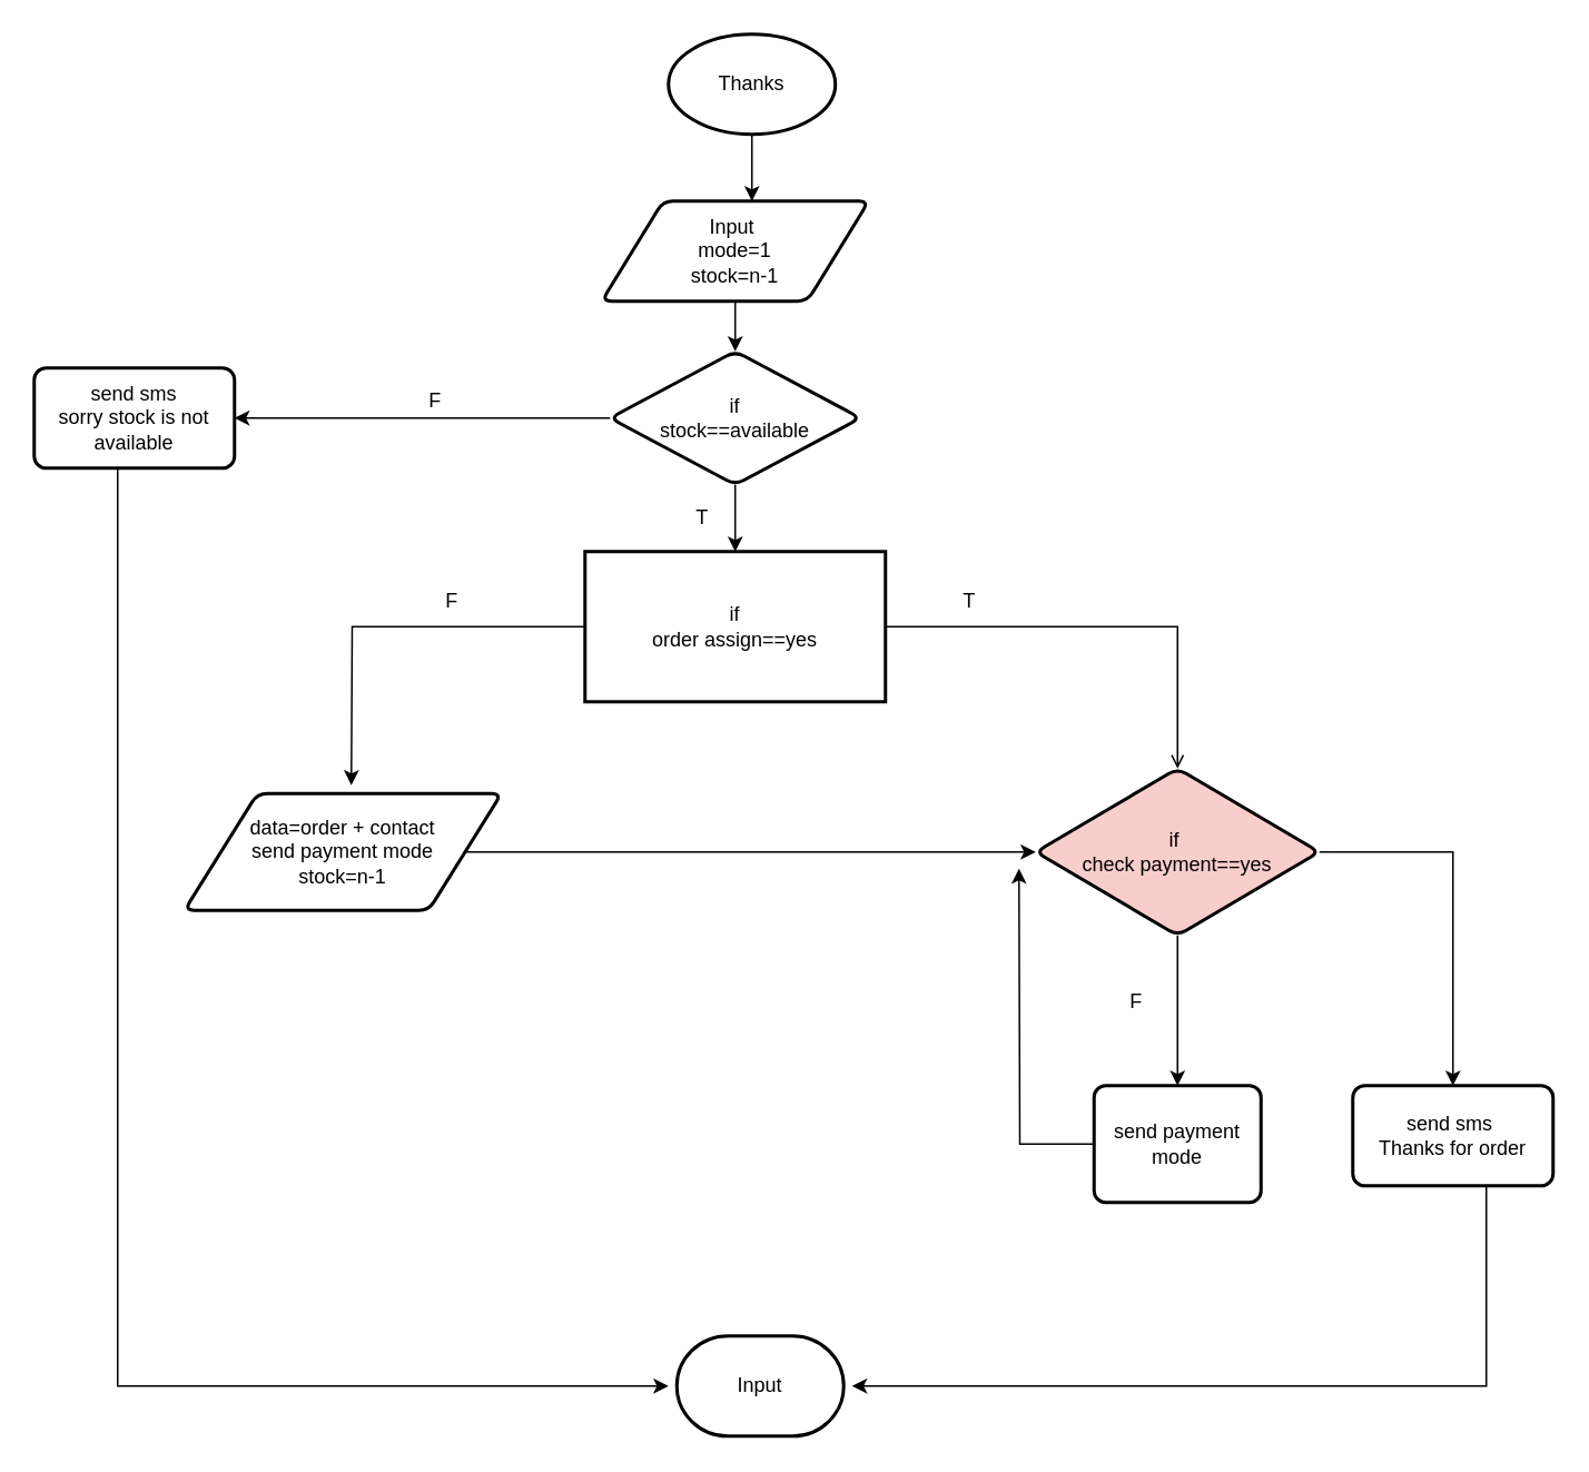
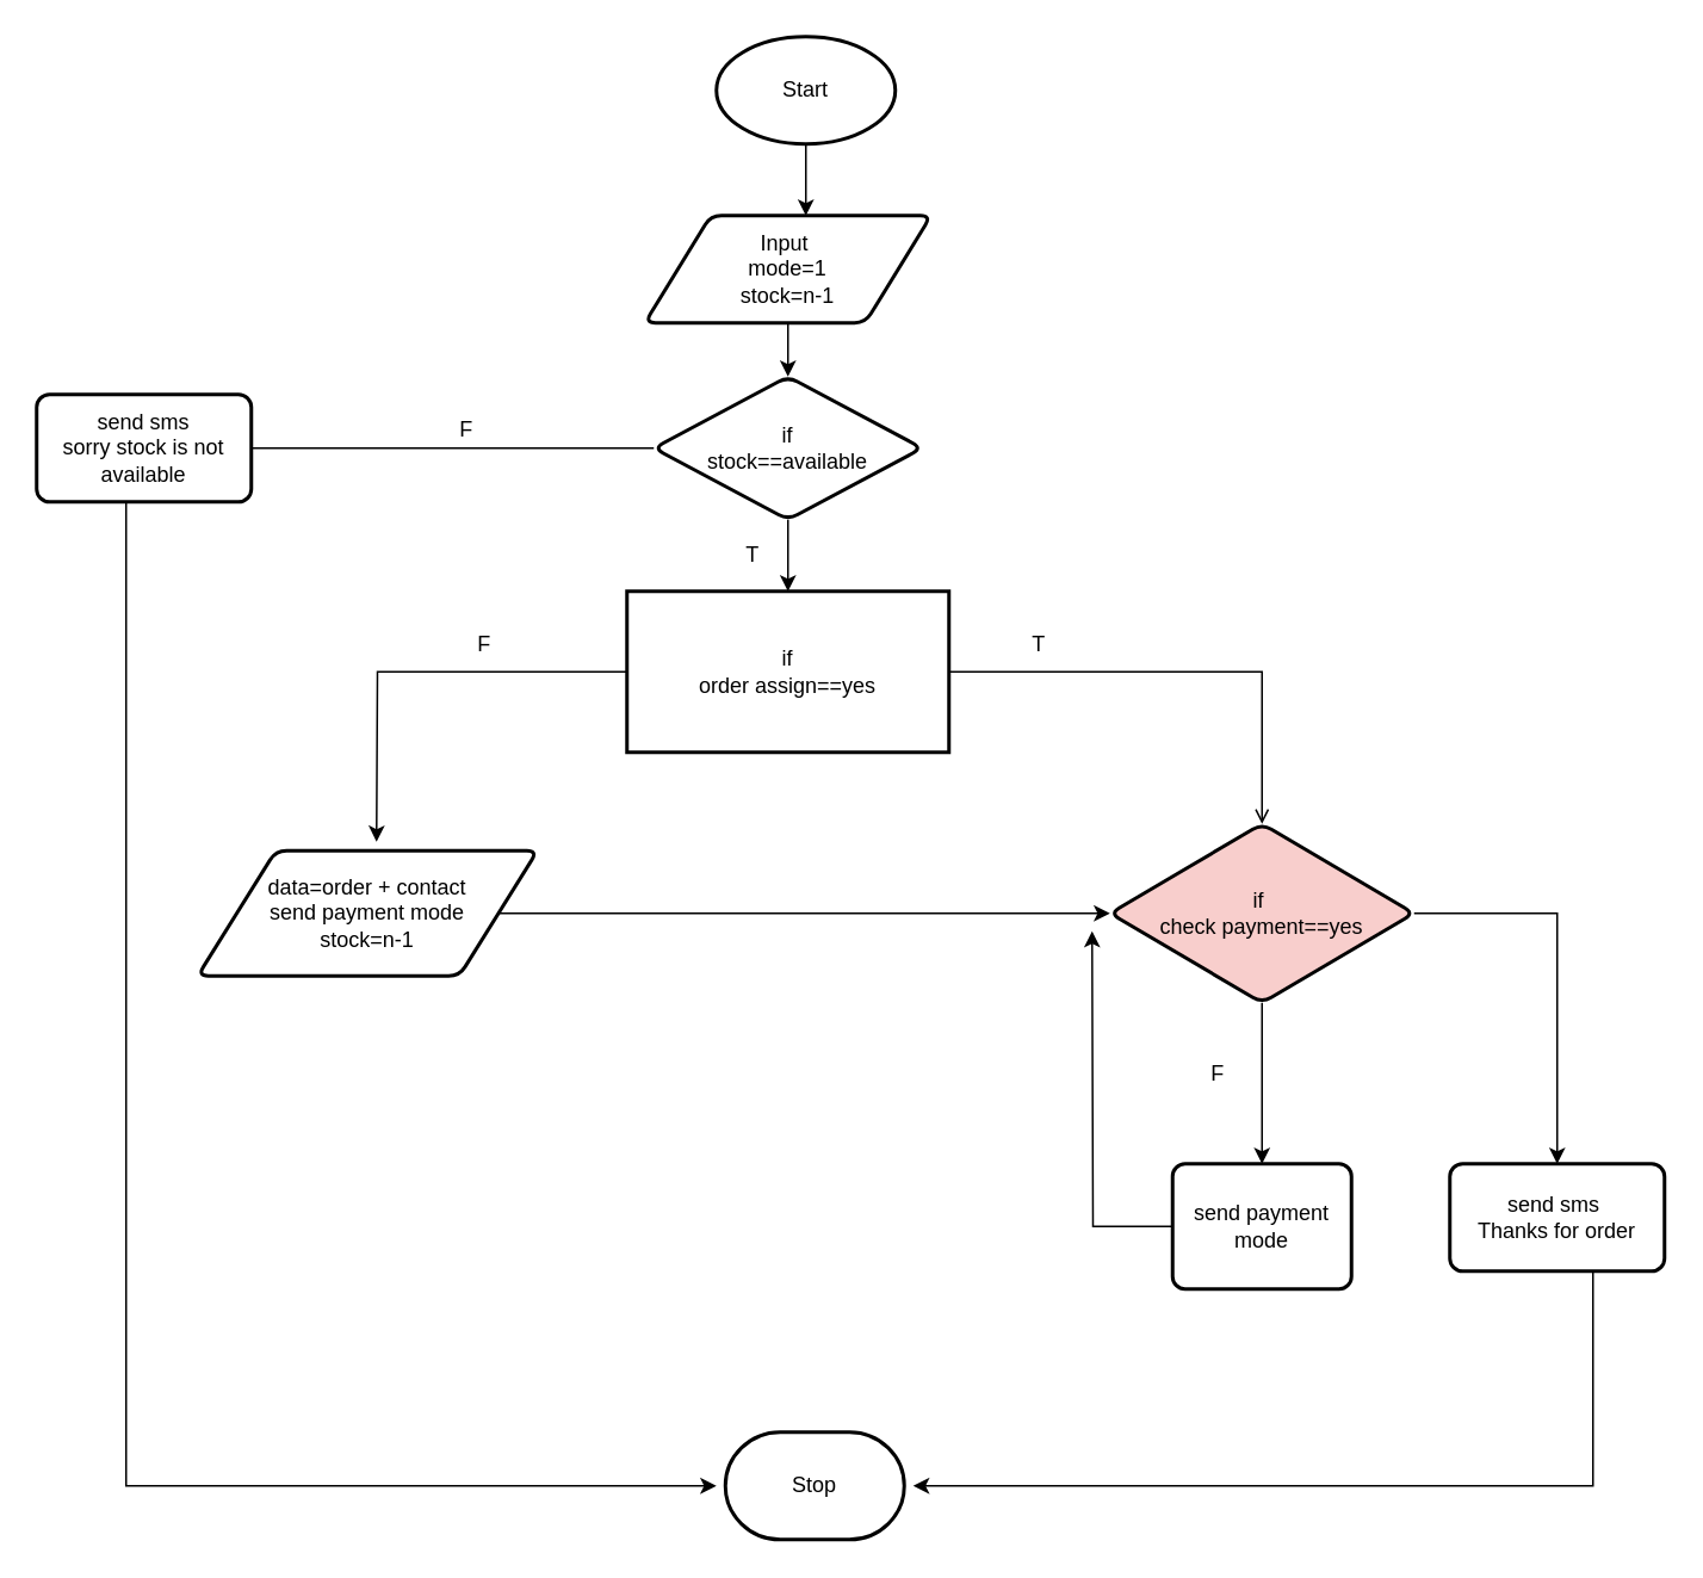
  <mxCell id="0" />
  <mxCell id="1" parent="0" />
  <mxCell id="2" value="" style="edgeStyle=orthogonalEdgeStyle;rounded=0;orthogonalLoop=1;jettySize=auto;html=1;" edge="1" parent="1" source="3"><mxGeometry relative="1" as="geometry"><mxPoint x="450" y="120" as="targetPoint" /></mxGeometry></mxCell>
- <mxCell id="3" value="Thanks" style="strokeWidth=2;html=1;shape=mxgraph.flowchart.start_1;whiteSpace=wrap;" vertex="1" parent="1"><mxGeometry x="400" y="20" width="100" height="60" as="geometry" /></mxCell>
+ <mxCell id="3" value="Start" style="strokeWidth=2;html=1;shape=mxgraph.flowchart.start_1;whiteSpace=wrap;" vertex="1" parent="1"><mxGeometry x="400" y="20" width="100" height="60" as="geometry" /></mxCell>
  <mxCell id="4" value="" style="edgeStyle=orthogonalEdgeStyle;rounded=0;orthogonalLoop=1;jettySize=auto;html=1;" edge="1" parent="1" source="5" target="16"><mxGeometry relative="1" as="geometry" /></mxCell>
  <mxCell id="5" value="Input&amp;nbsp;&lt;br&gt;mode=1&lt;br&gt;stock=n-1" style="shape=parallelogram;html=1;strokeWidth=2;perimeter=parallelogramPerimeter;whiteSpace=wrap;rounded=1;arcSize=12;size=0.23;" vertex="1" parent="1"><mxGeometry x="360" y="120" width="160" height="60" as="geometry" /></mxCell>
  <mxCell id="6" value="" style="edgeStyle=orthogonalEdgeStyle;rounded=0;orthogonalLoop=1;jettySize=auto;html=1;endArrow=open;" edge="1" parent="1" source="8" target="11"><mxGeometry relative="1" as="geometry" /></mxCell>
  <mxCell id="7" style="edgeStyle=orthogonalEdgeStyle;rounded=0;orthogonalLoop=1;jettySize=auto;html=1;" edge="1" parent="1" source="8"><mxGeometry relative="1" as="geometry"><mxPoint x="210" y="470" as="targetPoint" /></mxGeometry></mxCell>
  <mxCell id="8" value="if&lt;br&gt;order assign==yes" style="whiteSpace=wrap;html=1;strokeWidth=2;arcSize=12;rounded=0;" vertex="1" parent="1"><mxGeometry x="350" y="330" width="180" height="90" as="geometry" /></mxCell>
  <mxCell id="9" value="" style="edgeStyle=orthogonalEdgeStyle;rounded=0;orthogonalLoop=1;jettySize=auto;html=1;" edge="1" parent="1" source="11"><mxGeometry relative="1" as="geometry"><mxPoint x="705" y="650" as="targetPoint" /></mxGeometry></mxCell>
  <mxCell id="10" value="" style="edgeStyle=orthogonalEdgeStyle;rounded=0;orthogonalLoop=1;jettySize=auto;html=1;" edge="1" parent="1" source="11" target="24"><mxGeometry relative="1" as="geometry" /></mxCell>
  <mxCell id="11" value="if&amp;nbsp;&lt;br&gt;check payment==yes" style="rhombus;whiteSpace=wrap;html=1;strokeWidth=2;rounded=1;arcSize=12;fillColor=#f8cecc;" vertex="1" parent="1"><mxGeometry x="620" y="460" width="170" height="100" as="geometry" /></mxCell>
  <mxCell id="12" style="edgeStyle=orthogonalEdgeStyle;rounded=0;orthogonalLoop=1;jettySize=auto;html=1;" edge="1" parent="1" source="13" target="11"><mxGeometry relative="1" as="geometry" /></mxCell>
  <mxCell id="13" value="data=order + contact&lt;br&gt;send payment mode&lt;br&gt;stock=n-1" style="shape=parallelogram;html=1;strokeWidth=2;perimeter=parallelogramPerimeter;whiteSpace=wrap;rounded=1;arcSize=12;size=0.23;" vertex="1" parent="1"><mxGeometry x="110" y="475" width="190" height="70" as="geometry" /></mxCell>
  <mxCell id="14" value="" style="edgeStyle=orthogonalEdgeStyle;rounded=0;orthogonalLoop=1;jettySize=auto;html=1;" edge="1" parent="1" source="16" target="8"><mxGeometry relative="1" as="geometry" /></mxCell>
- <mxCell id="15" value="" style="edgeStyle=orthogonalEdgeStyle;rounded=0;orthogonalLoop=1;jettySize=auto;html=1;" edge="1" parent="1" source="16" target="27"><mxGeometry relative="1" as="geometry" /></mxCell>
+ <mxCell id="15" value="" style="edgeStyle=orthogonalEdgeStyle;rounded=0;orthogonalLoop=1;jettySize=auto;html=1;endArrow=none;" edge="1" parent="1" source="16" target="27"><mxGeometry relative="1" as="geometry" /></mxCell>
  <mxCell id="16" value="if &lt;br&gt;stock==available" style="rhombus;whiteSpace=wrap;html=1;strokeWidth=2;rounded=1;arcSize=12;" vertex="1" parent="1"><mxGeometry x="365" y="210" width="150" height="80" as="geometry" /></mxCell>
  <mxCell id="17" value="T" style="text;html=1;align=center;verticalAlign=middle;resizable=0;points=[];autosize=1;strokeColor=none;fillColor=none;" vertex="1" parent="1"><mxGeometry x="405" y="295" width="30" height="30" as="geometry" /></mxCell>
  <mxCell id="18" value="T" style="text;html=1;align=center;verticalAlign=middle;resizable=0;points=[];autosize=1;strokeColor=none;fillColor=none;" vertex="1" parent="1"><mxGeometry x="565" y="345" width="30" height="30" as="geometry" /></mxCell>
  <mxCell id="19" value="F" style="text;html=1;align=center;verticalAlign=middle;resizable=0;points=[];autosize=1;strokeColor=none;fillColor=none;" vertex="1" parent="1"><mxGeometry x="255" y="345" width="30" height="30" as="geometry" /></mxCell>
  <mxCell id="20" style="edgeStyle=orthogonalEdgeStyle;rounded=0;orthogonalLoop=1;jettySize=auto;html=1;" edge="1" parent="1" source="21"><mxGeometry relative="1" as="geometry"><mxPoint x="610" y="520" as="targetPoint" /></mxGeometry></mxCell>
  <mxCell id="21" value="send payment mode" style="rounded=1;whiteSpace=wrap;html=1;absoluteArcSize=1;arcSize=14;strokeWidth=2;" vertex="1" parent="1"><mxGeometry x="655" y="650" width="100" height="70" as="geometry" /></mxCell>
  <mxCell id="22" value="F" style="text;html=1;align=center;verticalAlign=middle;resizable=0;points=[];autosize=1;strokeColor=none;fillColor=none;" vertex="1" parent="1"><mxGeometry x="665" y="585" width="30" height="30" as="geometry" /></mxCell>
  <mxCell id="23" style="edgeStyle=orthogonalEdgeStyle;rounded=0;orthogonalLoop=1;jettySize=auto;html=1;" edge="1" parent="1" source="24"><mxGeometry relative="1" as="geometry"><mxPoint x="510" y="830" as="targetPoint" /><Array as="points"><mxPoint x="890" y="830" /><mxPoint x="860" y="830" /></Array></mxGeometry></mxCell>
  <mxCell id="24" value="send sms&amp;nbsp;&lt;br&gt;Thanks for order" style="whiteSpace=wrap;html=1;strokeWidth=2;rounded=1;arcSize=12;" vertex="1" parent="1"><mxGeometry x="810" y="650" width="120" height="60" as="geometry" /></mxCell>
- <mxCell id="25" value="Input" style="strokeWidth=2;html=1;shape=mxgraph.flowchart.terminator;whiteSpace=wrap;" vertex="1" parent="1"><mxGeometry x="405" y="800" width="100" height="60" as="geometry" /></mxCell>
+ <mxCell id="25" value="Stop" style="strokeWidth=2;html=1;shape=mxgraph.flowchart.terminator;whiteSpace=wrap;" vertex="1" parent="1"><mxGeometry x="405" y="800" width="100" height="60" as="geometry" /></mxCell>
  <mxCell id="26" style="edgeStyle=orthogonalEdgeStyle;rounded=0;orthogonalLoop=1;jettySize=auto;html=1;" edge="1" parent="1" source="27"><mxGeometry relative="1" as="geometry"><mxPoint x="400" y="830" as="targetPoint" /><Array as="points"><mxPoint x="70" y="830" /><mxPoint x="400" y="830" /></Array></mxGeometry></mxCell>
  <mxCell id="27" value="send sms&lt;br&gt;sorry stock is not available" style="whiteSpace=wrap;html=1;strokeWidth=2;rounded=1;arcSize=12;" vertex="1" parent="1"><mxGeometry x="20" y="220" width="120" height="60" as="geometry" /></mxCell>
  <mxCell id="28" value="F" style="text;html=1;align=center;verticalAlign=middle;resizable=0;points=[];autosize=1;strokeColor=none;fillColor=none;" vertex="1" parent="1"><mxGeometry x="245" y="225" width="30" height="30" as="geometry" /></mxCell>
